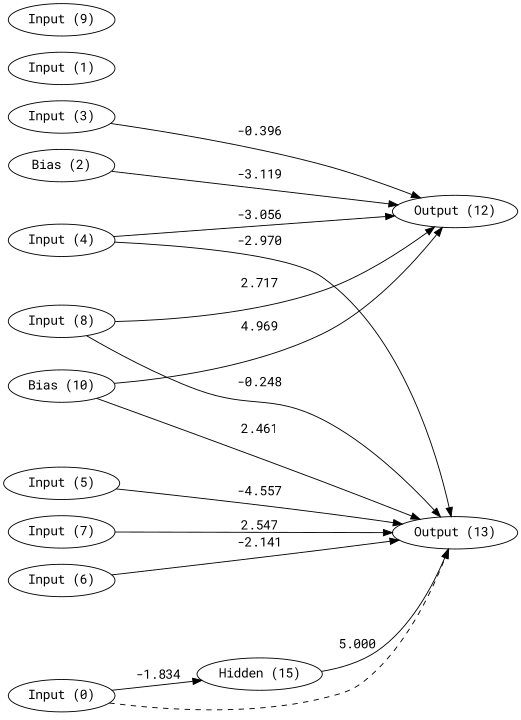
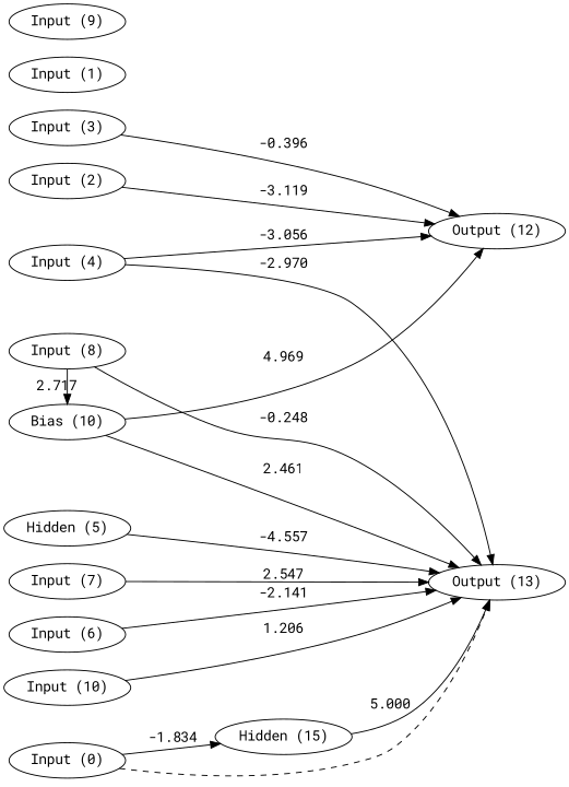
  digraph {
    fontname="Roboto Mono"
    rankdir=LR
    node [fontname="Roboto Mono"]
    edge [fontname="Roboto Mono"]
    n1 [label="Bias (10)"]
    n2 [label="Input (0)"]
    n3 [label="Input (1)"]
-   n4 [label="Bias (2)"]
+   n4 [label="Input (2)"]
    n5 [label="Input (3)"]
    n6 [label="Input (4)"]
-   n7 [label="Input (5)"]
+   n7 [label="Hidden (5)"]
    n8 [label="Input (6)"]
    n9 [label="Input (7)"]
    n10 [label="Input (8)"]
    n11 [label="Input (9)"]
+   n12 [label="Input (10)"]
    n13 [label="Output (12)"]
    n14 [label="Output (13)"]
    n15 [label="Hidden (15)"]
    subgraph sub_1 {
      rank=same
      n1
      n2
      n3
      n4
      n5
      n6
      n7
      n8
      n9
      n10
      n11
+     n12
    }
    subgraph sub_2 {
      rank=same
      n13
      n14
    }
    n1 -> n13 [label=4.969]
    n1 -> n14 [label=2.461]
    n2 -> n14 [style=dashed]
    n2 -> n15 [label=-1.834]
    n4 -> n13 [label=-3.119]
    n5 -> n13 [label=-0.396]
    n6 -> n13 [label=-3.056]
    n6 -> n14 [label=-2.970]
    n7 -> n14 [label=-4.557]
    n8 -> n14 [label=-2.141]
    n9 -> n14 [label=2.547]
-   n10 -> n13 [label=2.717]
+   n10 -> n1 [label=2.717]
    n10 -> n14 [label=-0.248]
+   n12 -> n14 [label=1.206]
    n15 -> n14 [label=5.000]
  }
